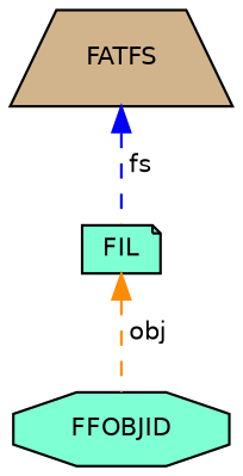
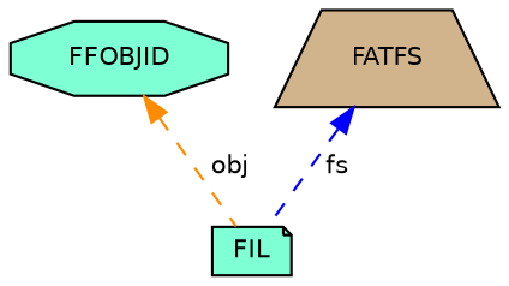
  digraph {
    node [color=black fillcolor=aquamarine fontname=Helvetica fontsize=10 style=filled]
    edge [dir=back fontname=Helvetica fontsize=10 labelfontname=Helvetica labelfontsize=10 style=dashed]
    n1 [fontcolor=black height=0.2 label=FIL shape=note width=0.4]
    n2 [height=0.2 label=FFOBJID shape=octagon width=0.4]
    n3 [fillcolor=tan height=0.2 label=FATFS shape=trapezium width=0.4]
-   n1 -> n2 [color=darkorange label=" obj"]
+   n2 -> n1 [color=darkorange label=" obj"]
    n3 -> n1 [color=blue label=" fs"]
  }
